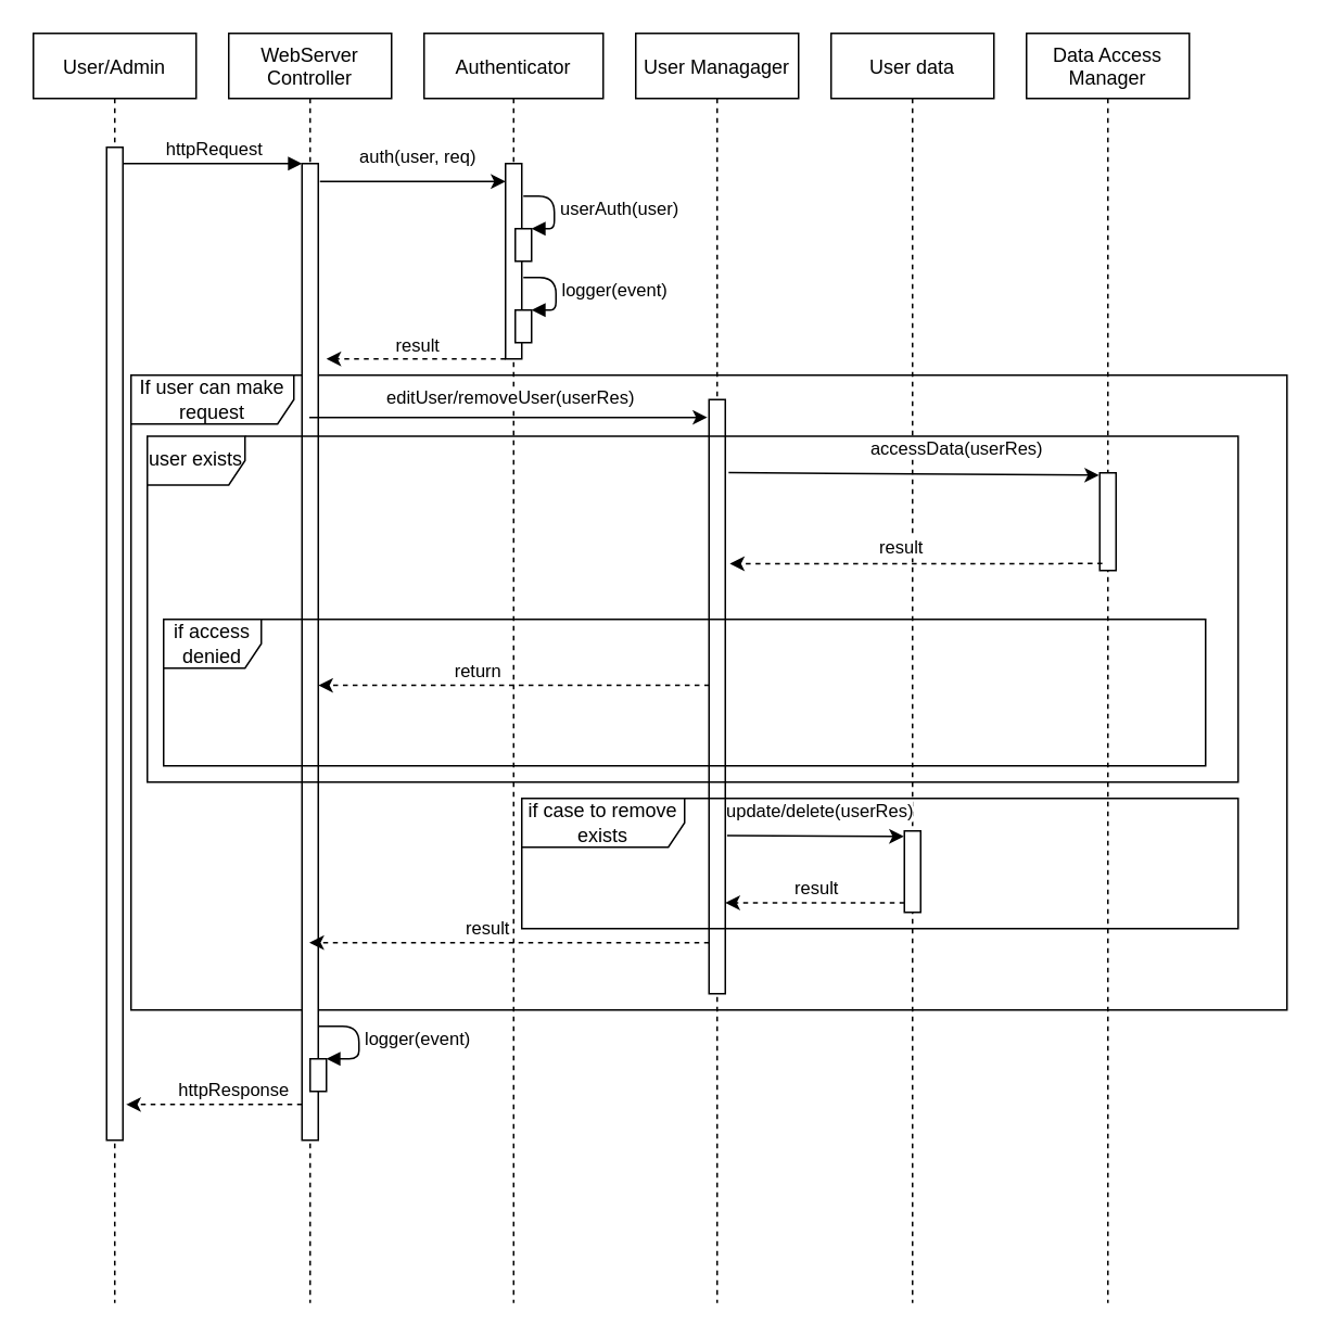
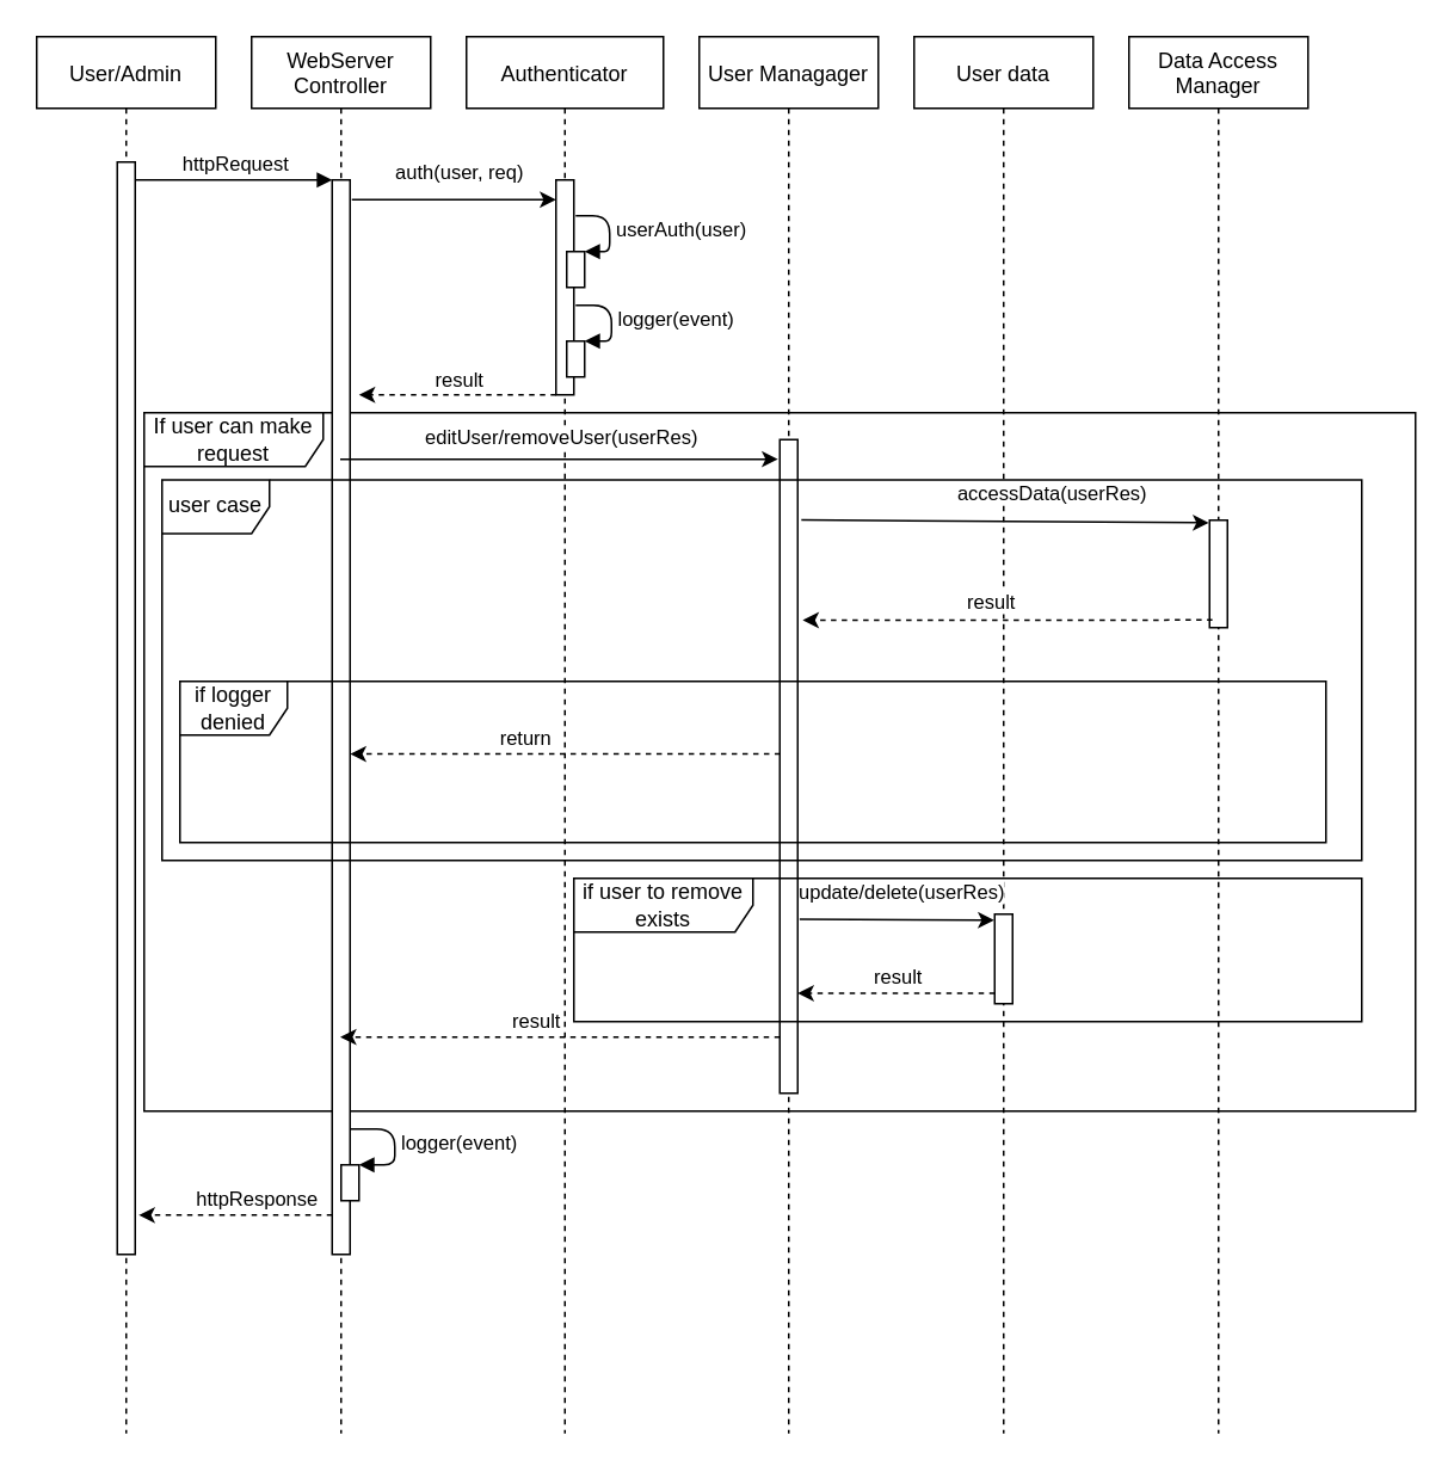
  <mxCell id="0" />
  <mxCell id="1" parent="0" />
  <mxCell id="2" value="If user can make request" style="shape=umlFrame;whiteSpace=wrap;html=1;width=100;height=30;" parent="1" vertex="1"><mxGeometry x="80" y="230" width="710" height="390" as="geometry" /></mxCell>
  <mxCell id="3" value="User/Admin" style="shape=umlLifeline;perimeter=lifelinePerimeter;container=1;collapsible=0;recursiveResize=0;shadow=0;strokeWidth=1;" parent="1" vertex="1"><mxGeometry x="20" y="20" width="100" height="780" as="geometry" /></mxCell>
  <mxCell id="4" value="" style="points=[];perimeter=orthogonalPerimeter;shadow=0;strokeWidth=1;" parent="3" vertex="1"><mxGeometry x="45" y="70" width="10" height="610" as="geometry" /></mxCell>
  <mxCell id="5" value="WebServer &#10;Controller" style="shape=umlLifeline;perimeter=lifelinePerimeter;container=1;collapsible=0;recursiveResize=0;shadow=0;strokeWidth=1;" parent="1" vertex="1"><mxGeometry x="140" y="20" width="100" height="780" as="geometry" /></mxCell>
  <mxCell id="6" value="" style="points=[];perimeter=orthogonalPerimeter;shadow=0;strokeWidth=1;" parent="5" vertex="1"><mxGeometry x="45" y="80" width="10" height="600" as="geometry" /></mxCell>
  <mxCell id="7" value="" style="html=1;points=[];perimeter=orthogonalPerimeter;" parent="5" vertex="1"><mxGeometry x="50" y="630" width="10" height="20" as="geometry" /></mxCell>
  <mxCell id="8" value="logger(event)" style="edgeStyle=orthogonalEdgeStyle;html=1;align=left;spacingLeft=2;endArrow=block;entryX=1;entryY=0;" parent="5" target="7" edge="1"><mxGeometry relative="1" as="geometry"><mxPoint x="55" y="610" as="sourcePoint" /><Array as="points"><mxPoint x="80" y="610" /><mxPoint x="80" y="630" /></Array></mxGeometry></mxCell>
  <mxCell id="9" value="" style="verticalAlign=bottom;endArrow=block;entryX=0;entryY=0;shadow=0;strokeWidth=1;" parent="1" edge="1"><mxGeometry relative="1" as="geometry"><mxPoint x="75" y="100" as="sourcePoint" /><mxPoint x="185" y="100" as="targetPoint" /></mxGeometry></mxCell>
  <mxCell id="10" value="httpRequest" style="edgeLabel;html=1;align=center;verticalAlign=middle;resizable=0;points=[];" parent="9" vertex="1" connectable="0"><mxGeometry x="0.329" y="-1" relative="1" as="geometry"><mxPoint x="-18" y="-11" as="offset" /></mxGeometry></mxCell>
  <mxCell id="11" value="Authenticator" style="shape=umlLifeline;perimeter=lifelinePerimeter;container=1;collapsible=0;recursiveResize=0;shadow=0;strokeWidth=1;" parent="1" vertex="1"><mxGeometry x="260" y="20" width="110" height="780" as="geometry" /></mxCell>
  <mxCell id="12" value="" style="points=[];perimeter=orthogonalPerimeter;shadow=0;strokeWidth=1;" parent="11" vertex="1"><mxGeometry x="50" y="80" width="10" height="120" as="geometry" /></mxCell>
  <mxCell id="13" value="" style="html=1;points=[];perimeter=orthogonalPerimeter;" parent="11" vertex="1"><mxGeometry x="56" y="120" width="10" height="20" as="geometry" /></mxCell>
  <mxCell id="14" value="userAuth(user)" style="edgeStyle=orthogonalEdgeStyle;html=1;align=left;spacingLeft=2;endArrow=block;entryX=1;entryY=0;" parent="11" target="13" edge="1"><mxGeometry relative="1" as="geometry"><mxPoint x="61" y="100" as="sourcePoint" /><Array as="points"><mxPoint x="80" y="100" /><mxPoint x="80" y="120" /></Array></mxGeometry></mxCell>
  <mxCell id="15" value="" style="html=1;points=[];perimeter=orthogonalPerimeter;" parent="11" vertex="1"><mxGeometry x="56" y="170" width="10" height="20" as="geometry" /></mxCell>
  <mxCell id="16" value="logger(event)" style="edgeStyle=orthogonalEdgeStyle;html=1;align=left;spacingLeft=2;endArrow=block;entryX=1;entryY=0;" parent="11" target="15" edge="1"><mxGeometry relative="1" as="geometry"><mxPoint x="61" y="150" as="sourcePoint" /><Array as="points"><mxPoint x="81" y="150" /><mxPoint x="81" y="170" /></Array></mxGeometry></mxCell>
  <mxCell id="17" value="" style="endArrow=classic;html=1;" parent="1" edge="1"><mxGeometry width="50" height="50" relative="1" as="geometry"><mxPoint x="196" y="111" as="sourcePoint" /><mxPoint x="310" y="111" as="targetPoint" /></mxGeometry></mxCell>
  <mxCell id="18" value="auth(user, req)" style="edgeLabel;html=1;align=center;verticalAlign=middle;resizable=0;points=[];" parent="17" vertex="1" connectable="0"><mxGeometry x="0.393" relative="1" as="geometry"><mxPoint x="-20" y="-16" as="offset" /></mxGeometry></mxCell>
  <mxCell id="19" value="" style="endArrow=classic;html=1;entryX=1.5;entryY=0.2;entryDx=0;entryDy=0;entryPerimeter=0;dashed=1;" parent="1" source="12" target="6" edge="1"><mxGeometry width="50" height="50" relative="1" as="geometry"><mxPoint x="390" y="240" as="sourcePoint" /><mxPoint x="440" y="190" as="targetPoint" /></mxGeometry></mxCell>
  <mxCell id="20" value="result" style="edgeLabel;html=1;align=center;verticalAlign=middle;resizable=0;points=[];" parent="19" vertex="1" connectable="0"><mxGeometry x="0.35" y="-1" relative="1" as="geometry"><mxPoint x="19" y="-8" as="offset" /></mxGeometry></mxCell>
  <mxCell id="21" value="User Managager" style="shape=umlLifeline;perimeter=lifelinePerimeter;container=1;collapsible=0;recursiveResize=0;shadow=0;strokeWidth=1;" parent="1" vertex="1"><mxGeometry x="390" y="20" width="100" height="780" as="geometry" /></mxCell>
  <mxCell id="22" value="" style="points=[];perimeter=orthogonalPerimeter;shadow=0;strokeWidth=1;" parent="21" vertex="1"><mxGeometry x="45" y="225" width="10" height="365" as="geometry" /></mxCell>
  <mxCell id="23" value="" style="endArrow=classic;html=1;entryX=-0.1;entryY=0.03;entryDx=0;entryDy=0;entryPerimeter=0;" parent="1" source="5" target="22" edge="1"><mxGeometry width="50" height="50" relative="1" as="geometry"><mxPoint x="390" y="310" as="sourcePoint" /><mxPoint x="440" y="260" as="targetPoint" /></mxGeometry></mxCell>
  <mxCell id="24" value="editUser/removeUser(userRes)" style="edgeLabel;html=1;align=center;verticalAlign=middle;resizable=0;points=[];" parent="23" vertex="1" connectable="0"><mxGeometry x="-0.109" y="1" relative="1" as="geometry"><mxPoint x="14" y="-11" as="offset" /></mxGeometry></mxCell>
  <mxCell id="25" value="" style="endArrow=classic;html=1;exitX=0;exitY=0.914;exitDx=0;exitDy=0;exitPerimeter=0;dashed=1;" parent="1" source="22" target="5" edge="1"><mxGeometry width="50" height="50" relative="1" as="geometry"><mxPoint x="390" y="310" as="sourcePoint" /><mxPoint x="440" y="260" as="targetPoint" /></mxGeometry></mxCell>
  <mxCell id="26" value="result" style="edgeLabel;html=1;align=center;verticalAlign=middle;resizable=0;points=[];" parent="25" vertex="1" connectable="0"><mxGeometry x="-0.187" y="1" relative="1" as="geometry"><mxPoint x="-37" y="-10" as="offset" /></mxGeometry></mxCell>
  <mxCell id="27" value="" style="endArrow=classic;html=1;dashed=1;entryX=1.2;entryY=0.964;entryDx=0;entryDy=0;entryPerimeter=0;" parent="1" source="6" target="4" edge="1"><mxGeometry width="50" height="50" relative="1" as="geometry"><mxPoint x="390" y="440" as="sourcePoint" /><mxPoint x="70" y="490" as="targetPoint" /></mxGeometry></mxCell>
  <mxCell id="28" value="httpResponse" style="edgeLabel;html=1;align=center;verticalAlign=middle;resizable=0;points=[];" parent="27" vertex="1" connectable="0"><mxGeometry x="-0.513" y="-1" relative="1" as="geometry"><mxPoint x="-17" y="-9" as="offset" /></mxGeometry></mxCell>
  <mxCell id="29" value="User data" style="shape=umlLifeline;perimeter=lifelinePerimeter;container=1;collapsible=0;recursiveResize=0;shadow=0;strokeWidth=1;" parent="1" vertex="1"><mxGeometry x="510" y="20" width="100" height="780" as="geometry" /></mxCell>
  <mxCell id="30" value="" style="points=[];perimeter=orthogonalPerimeter;shadow=0;strokeWidth=1;" parent="29" vertex="1"><mxGeometry x="45" y="490" width="10" height="50" as="geometry" /></mxCell>
  <mxCell id="31" value="" style="endArrow=classic;html=1;dashed=1;exitX=0;exitY=0.883;exitDx=0;exitDy=0;exitPerimeter=0;" parent="1" source="30" target="22" edge="1"><mxGeometry width="50" height="50" relative="1" as="geometry"><mxPoint x="555" y="440" as="sourcePoint" /><mxPoint x="450" y="440" as="targetPoint" /></mxGeometry></mxCell>
  <mxCell id="32" value="result" style="edgeLabel;html=1;align=center;verticalAlign=middle;resizable=0;points=[];" parent="31" vertex="1" connectable="0"><mxGeometry x="-0.513" y="-1" relative="1" as="geometry"><mxPoint x="-28" y="-9" as="offset" /></mxGeometry></mxCell>
  <mxCell id="33" value="Data Access &#10;Manager" style="shape=umlLifeline;perimeter=lifelinePerimeter;container=1;collapsible=0;recursiveResize=0;shadow=0;strokeWidth=1;" parent="1" vertex="1"><mxGeometry x="630" y="20" width="100" height="780" as="geometry" /></mxCell>
  <mxCell id="34" value="" style="points=[];perimeter=orthogonalPerimeter;shadow=0;strokeWidth=1;" parent="33" vertex="1"><mxGeometry x="45" y="270" width="10" height="60" as="geometry" /></mxCell>
- <mxCell id="35" value="if case to remove exists" style="shape=umlFrame;whiteSpace=wrap;html=1;width=100;height=30;" parent="1" vertex="1"><mxGeometry x="320" y="490" width="440" height="80" as="geometry" /></mxCell>
+ <mxCell id="35" value="if user to remove exists" style="shape=umlFrame;whiteSpace=wrap;html=1;width=100;height=30;" parent="1" vertex="1"><mxGeometry x="320" y="490" width="440" height="80" as="geometry" /></mxCell>
  <mxCell id="36" value="" style="endArrow=classic;html=1;dashed=1;exitX=0.157;exitY=0.929;exitDx=0;exitDy=0;exitPerimeter=0;entryX=0.518;entryY=0.297;entryDx=0;entryDy=0;entryPerimeter=0;" edge="1" parent="1" source="34" target="2"><mxGeometry width="50" height="50" relative="1" as="geometry"><mxPoint x="640" y="380" as="sourcePoint" /><mxPoint x="410" y="380" as="targetPoint" /></mxGeometry></mxCell>
  <mxCell id="37" value="result" style="edgeLabel;html=1;align=center;verticalAlign=middle;resizable=0;points=[];" vertex="1" connectable="0" parent="36"><mxGeometry x="-0.513" y="-1" relative="1" as="geometry"><mxPoint x="-68" y="-9" as="offset" /></mxGeometry></mxCell>
- <mxCell id="38" value="user exists" style="shape=umlFrame;whiteSpace=wrap;html=1;" vertex="1" parent="1"><mxGeometry x="90" y="267.5" width="670" height="212.5" as="geometry" /></mxCell>
+ <mxCell id="38" value="user case" style="shape=umlFrame;whiteSpace=wrap;html=1;" vertex="1" parent="1"><mxGeometry x="90" y="267.5" width="670" height="212.5" as="geometry" /></mxCell>
  <mxCell id="39" value="" style="endArrow=classic;html=1;exitX=1.205;exitY=0.123;exitDx=0;exitDy=0;exitPerimeter=0;entryX=-0.033;entryY=0.024;entryDx=0;entryDy=0;entryPerimeter=0;" edge="1" parent="1" source="22" target="34"><mxGeometry width="50" height="50" relative="1" as="geometry"><mxPoint x="490" y="270" as="sourcePoint" /><mxPoint x="604" y="270" as="targetPoint" /></mxGeometry></mxCell>
  <mxCell id="40" value="accessData(userRes)" style="edgeLabel;html=1;align=center;verticalAlign=middle;resizable=0;points=[];" vertex="1" connectable="0" parent="39"><mxGeometry x="0.393" relative="1" as="geometry"><mxPoint x="-20" y="-16" as="offset" /></mxGeometry></mxCell>
  <mxCell id="41" value="" style="endArrow=classic;html=1;exitX=1.11;exitY=0.734;exitDx=0;exitDy=0;exitPerimeter=0;entryX=-0.033;entryY=0.067;entryDx=0;entryDy=0;entryPerimeter=0;" edge="1" parent="1" source="22" target="30"><mxGeometry width="50" height="50" relative="1" as="geometry"><mxPoint x="440" y="520" as="sourcePoint" /><mxPoint x="554" y="520" as="targetPoint" /></mxGeometry></mxCell>
  <mxCell id="42" value="update/delete(userRes)" style="edgeLabel;html=1;align=center;verticalAlign=middle;resizable=0;points=[];" vertex="1" connectable="0" parent="41"><mxGeometry x="0.393" relative="1" as="geometry"><mxPoint x="-20" y="-16" as="offset" /></mxGeometry></mxCell>
- <mxCell id="43" value="if access denied" style="shape=umlFrame;whiteSpace=wrap;html=1;" vertex="1" parent="1"><mxGeometry x="100" y="380" width="640" height="90" as="geometry" /></mxCell>
+ <mxCell id="43" value="if logger denied" style="shape=umlFrame;whiteSpace=wrap;html=1;" vertex="1" parent="1"><mxGeometry x="100" y="380" width="640" height="90" as="geometry" /></mxCell>
  <mxCell id="44" value="" style="endArrow=classic;html=1;dashed=1;exitX=0.014;exitY=0.481;exitDx=0;exitDy=0;exitPerimeter=0;" edge="1" parent="1" source="22" target="6"><mxGeometry width="50" height="50" relative="1" as="geometry"><mxPoint x="430" y="420" as="sourcePoint" /><mxPoint x="320" y="420" as="targetPoint" /></mxGeometry></mxCell>
  <mxCell id="45" value="return" style="edgeLabel;html=1;align=center;verticalAlign=middle;resizable=0;points=[];" vertex="1" connectable="0" parent="44"><mxGeometry x="0.35" y="-1" relative="1" as="geometry"><mxPoint x="19" y="-8" as="offset" /></mxGeometry></mxCell>
